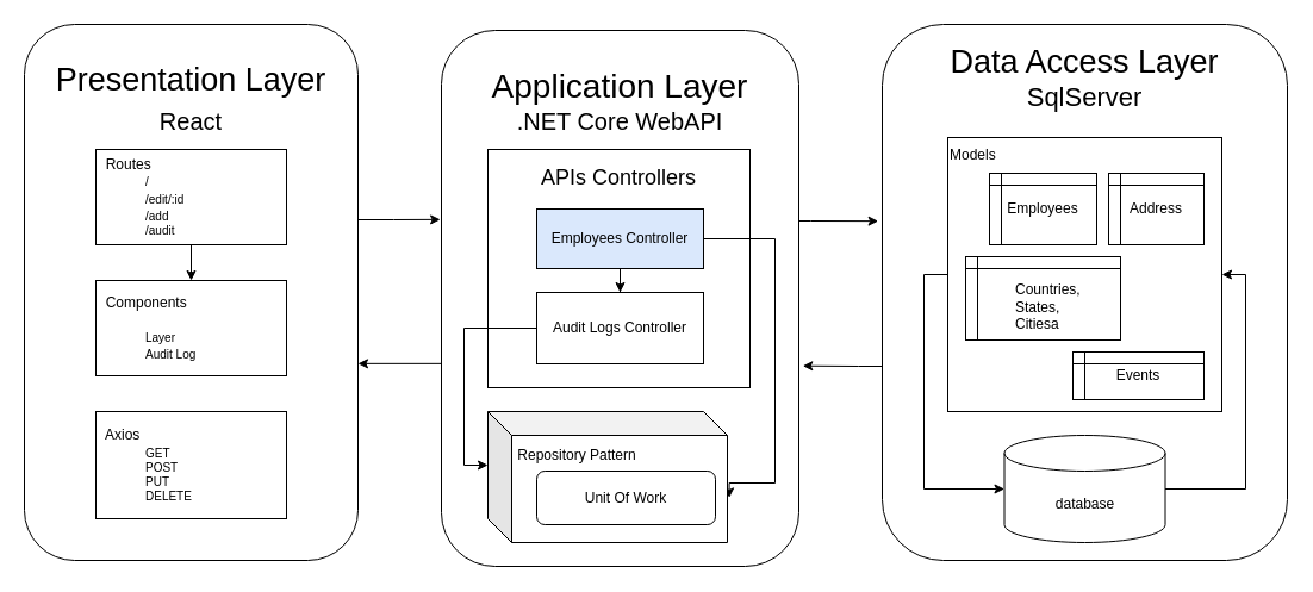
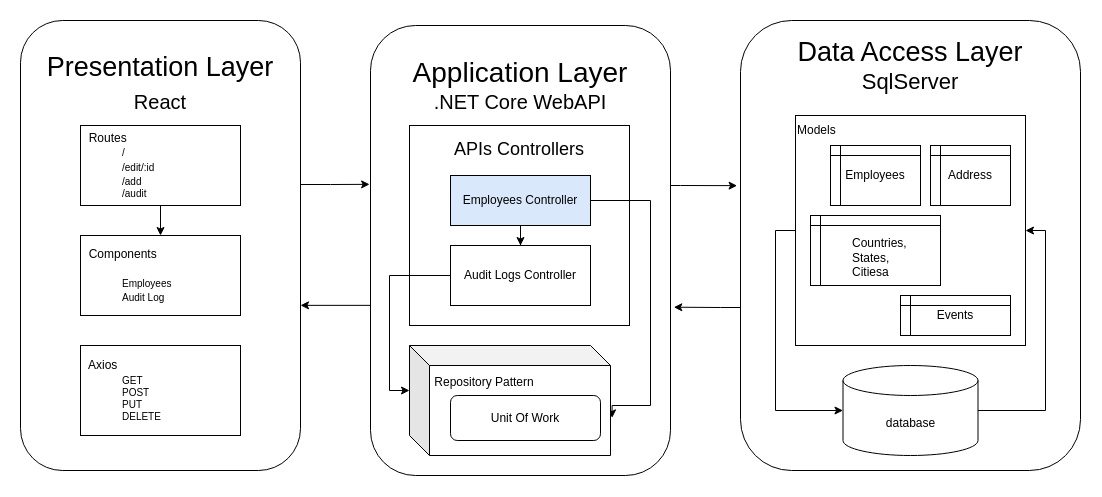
  <mxCell id="0" style=";html=1;" />
  <mxCell id="1" style=";html=1;" parent="0" />
  <mxCell id="2" style="edgeStyle=orthogonalEdgeStyle;rounded=0;orthogonalLoop=1;jettySize=auto;html=1;entryX=-0.003;entryY=0.353;entryDx=0;entryDy=0;entryPerimeter=0;" edge="1" parent="1" source="3" target="6"><mxGeometry relative="1" as="geometry"><Array as="points"><mxPoint x="330" y="184" /><mxPoint x="330" y="184" /></Array></mxGeometry></mxCell>
  <mxCell id="3" value="&lt;font style=&quot;font-size: 27px;&quot;&gt;Presentation Layer&lt;br&gt;&lt;/font&gt;&lt;font style=&quot;font-size: 20px;&quot;&gt;React&lt;/font&gt;&lt;font style=&quot;font-size: 27px;&quot;&gt;&lt;br&gt;&lt;br&gt;&lt;br&gt;&lt;br&gt;&lt;br&gt;&lt;br&gt;&lt;br&gt;&lt;br&gt;&lt;br&gt;&lt;br&gt;&lt;br&gt;&lt;/font&gt;" style="rounded=1;whiteSpace=wrap;html=1;" vertex="1" parent="1"><mxGeometry x="20" y="20" width="280" height="450" as="geometry" /></mxCell>
  <mxCell id="4" style="edgeStyle=orthogonalEdgeStyle;rounded=0;orthogonalLoop=1;jettySize=auto;html=1;entryX=1;entryY=0.633;entryDx=0;entryDy=0;entryPerimeter=0;" edge="1" parent="1" source="6" target="3"><mxGeometry relative="1" as="geometry"><Array as="points"><mxPoint x="380" y="305" /><mxPoint x="380" y="305" /></Array></mxGeometry></mxCell>
  <mxCell id="5" style="edgeStyle=orthogonalEdgeStyle;rounded=0;orthogonalLoop=1;jettySize=auto;html=1;entryX=-0.01;entryY=0.367;entryDx=0;entryDy=0;entryPerimeter=0;" edge="1" parent="1" source="6" target="8"><mxGeometry relative="1" as="geometry"><Array as="points"><mxPoint x="680" y="185" /><mxPoint x="680" y="185" /></Array></mxGeometry></mxCell>
  <mxCell id="6" value="&lt;font&gt;&lt;span style=&quot;font-size: 28px;&quot;&gt;Application Layer&lt;/span&gt;&lt;/font&gt;&lt;font style=&quot;&quot;&gt;&lt;br&gt;&lt;font style=&quot;font-size: 20px;&quot;&gt;.NET Core WebAPI&lt;/font&gt;&lt;/font&gt;&lt;font&gt;&lt;br&gt;&lt;br&gt;&lt;br&gt;&lt;br&gt;&lt;br&gt;&lt;br&gt;&lt;br&gt;&lt;br&gt;&lt;br&gt;&lt;br&gt;&lt;br&gt;&lt;br&gt;&lt;br&gt;&lt;br&gt;&lt;br&gt;&lt;br&gt;&lt;br&gt;&lt;br&gt;&lt;br&gt;&lt;br&gt;&lt;br&gt;&lt;br&gt;&lt;br&gt;&lt;br&gt;&lt;/font&gt;" style="rounded=1;whiteSpace=wrap;html=1;align=center;" vertex="1" parent="1"><mxGeometry x="370" y="25" width="300" height="450" as="geometry" /></mxCell>
  <mxCell id="7" style="edgeStyle=orthogonalEdgeStyle;rounded=0;orthogonalLoop=1;jettySize=auto;html=1;entryX=1.011;entryY=0.626;entryDx=0;entryDy=0;entryPerimeter=0;" edge="1" parent="1" source="8" target="6"><mxGeometry relative="1" as="geometry"><Array as="points"><mxPoint x="720" y="307" /><mxPoint x="720" y="307" /></Array></mxGeometry></mxCell>
  <mxCell id="8" value="&lt;font&gt;&lt;span style=&quot;font-size: 27px;&quot;&gt;Data Access Layer&lt;/span&gt;&lt;br&gt;&lt;/font&gt;&lt;font style=&quot;font-size: 22px;&quot;&gt;SqlServer&lt;/font&gt;&lt;font&gt;&lt;br&gt;&lt;br&gt;&lt;br&gt;&lt;br&gt;&lt;br&gt;&lt;br&gt;&lt;br&gt;&lt;br&gt;&lt;br&gt;&lt;br&gt;&lt;br&gt;&lt;br&gt;&lt;br&gt;&lt;br&gt;&lt;br&gt;&lt;br&gt;&lt;br&gt;&lt;br&gt;&lt;br&gt;&lt;br&gt;&lt;br&gt;&lt;br&gt;&lt;br&gt;&lt;br&gt;&lt;br&gt;&lt;br&gt;&lt;/font&gt;" style="rounded=1;whiteSpace=wrap;html=1;" vertex="1" parent="1"><mxGeometry x="740" y="20" width="340" height="450" as="geometry" /></mxCell>
  <mxCell id="9" style="edgeStyle=orthogonalEdgeStyle;rounded=0;orthogonalLoop=1;jettySize=auto;html=1;" edge="1" parent="1" source="10" target="11"><mxGeometry relative="1" as="geometry" /></mxCell>
  <mxCell id="10" value="&lt;blockquote style=&quot;margin: 0 0 0 40px; border: none; padding: 0px;&quot;&gt;&lt;/blockquote&gt;&lt;span style=&quot;background-color: initial;&quot;&gt;&amp;nbsp; Routes&lt;/span&gt;&lt;br&gt;&lt;blockquote style=&quot;margin: 0 0 0 40px; border: none; padding: 0px;&quot;&gt;&lt;span style=&quot;background-color: initial; font-size: 10px;&quot;&gt;/&lt;br&gt;&lt;/span&gt;&lt;span style=&quot;background-color: initial; font-size: 10px;&quot;&gt;/edit/:id&lt;br&gt;&lt;/span&gt;&lt;span style=&quot;background-color: initial; font-size: 10px;&quot;&gt;/add&lt;/span&gt;&lt;font style=&quot;font-size: 10px;&quot;&gt;&lt;div style=&quot;&quot;&gt;&lt;span style=&quot;background-color: initial;&quot;&gt;/audit&lt;/span&gt;&lt;/div&gt;&lt;/font&gt;&lt;/blockquote&gt;" style="rounded=0;whiteSpace=wrap;html=1;align=left;" vertex="1" parent="1"><mxGeometry x="80" y="125" width="160" height="80" as="geometry" /></mxCell>
- <mxCell id="11" value="&amp;nbsp; Components&lt;br&gt;&lt;font style=&quot;font-size: 10px;&quot;&gt;&lt;br&gt;&lt;/font&gt;&lt;blockquote style=&quot;margin: 0 0 0 40px; border: none; padding: 0px;&quot;&gt;&lt;font style=&quot;font-size: 10px;&quot;&gt;Layer&lt;br&gt;&lt;/font&gt;&lt;font style=&quot;font-size: 10px;&quot;&gt;Audit Log&lt;/font&gt;&lt;/blockquote&gt;" style="rounded=0;whiteSpace=wrap;html=1;align=left;" vertex="1" parent="1"><mxGeometry x="80" y="235" width="160" height="80" as="geometry" /></mxCell>
+ <mxCell id="11" value="&amp;nbsp; Components&lt;br&gt;&lt;font style=&quot;font-size: 10px;&quot;&gt;&lt;br&gt;&lt;/font&gt;&lt;blockquote style=&quot;margin: 0 0 0 40px; border: none; padding: 0px;&quot;&gt;&lt;font style=&quot;font-size: 10px;&quot;&gt;Employees&lt;br&gt;&lt;/font&gt;&lt;font style=&quot;font-size: 10px;&quot;&gt;Audit Log&lt;/font&gt;&lt;/blockquote&gt;" style="rounded=0;whiteSpace=wrap;html=1;align=left;" vertex="1" parent="1"><mxGeometry x="80" y="235" width="160" height="80" as="geometry" /></mxCell>
  <mxCell id="12" value="&lt;div style=&quot;&quot;&gt;&lt;span style=&quot;background-color: initial;&quot;&gt;&amp;nbsp; Axios&lt;/span&gt;&lt;/div&gt;&lt;blockquote style=&quot;margin: 0 0 0 40px; border: none; padding: 0px;&quot;&gt;&lt;div style=&quot;&quot;&gt;&lt;span style=&quot;font-size: 10px; background-color: initial;&quot;&gt;GET&lt;/span&gt;&lt;/div&gt;&lt;font style=&quot;font-size: 10px;&quot;&gt;&lt;div style=&quot;&quot;&gt;&lt;span style=&quot;background-color: initial;&quot;&gt;POST&lt;/span&gt;&lt;/div&gt;&lt;/font&gt;&lt;font style=&quot;font-size: 10px;&quot;&gt;&lt;div style=&quot;&quot;&gt;&lt;span style=&quot;background-color: initial;&quot;&gt;PUT&lt;/span&gt;&lt;/div&gt;&lt;/font&gt;&lt;font style=&quot;font-size: 10px;&quot;&gt;&lt;div style=&quot;&quot;&gt;&lt;span style=&quot;background-color: initial;&quot;&gt;DELETE&lt;/span&gt;&lt;/div&gt;&lt;/font&gt;&lt;/blockquote&gt;" style="rounded=0;whiteSpace=wrap;html=1;align=left;" vertex="1" parent="1"><mxGeometry x="80" y="345" width="160" height="90" as="geometry" /></mxCell>
  <mxCell id="13" value="&lt;font style=&quot;font-size: 18px;&quot;&gt;APIs Controllers&lt;br&gt;&lt;br&gt;&lt;br&gt;&lt;br&gt;&lt;br&gt;&lt;br&gt;&lt;br&gt;&lt;br&gt;&lt;/font&gt;" style="rounded=0;whiteSpace=wrap;html=1;" vertex="1" parent="1"><mxGeometry x="409" y="125" width="220" height="200" as="geometry" /></mxCell>
  <mxCell id="14" style="edgeStyle=orthogonalEdgeStyle;rounded=0;orthogonalLoop=1;jettySize=auto;html=1;entryX=0.5;entryY=0;entryDx=0;entryDy=0;" edge="1" parent="1" source="16" target="18"><mxGeometry relative="1" as="geometry" /></mxCell>
  <mxCell id="15" style="edgeStyle=orthogonalEdgeStyle;rounded=0;orthogonalLoop=1;jettySize=auto;html=1;entryX=1.008;entryY=0.658;entryDx=0;entryDy=0;entryPerimeter=0;" edge="1" parent="1" source="16" target="28"><mxGeometry relative="1" as="geometry"><Array as="points"><mxPoint x="650" y="200" /><mxPoint x="650" y="405" /><mxPoint x="612" y="405" /></Array></mxGeometry></mxCell>
  <mxCell id="16" value="Employees Controller" style="rounded=0;whiteSpace=wrap;html=1;fillColor=#dae8fc;" vertex="1" parent="1"><mxGeometry x="450" y="175" width="140" height="50" as="geometry" /></mxCell>
  <mxCell id="17" style="edgeStyle=orthogonalEdgeStyle;rounded=0;orthogonalLoop=1;jettySize=auto;html=1;entryX=0;entryY=0;entryDx=0;entryDy=45;entryPerimeter=0;" edge="1" parent="1" source="18" target="28"><mxGeometry relative="1" as="geometry"><Array as="points"><mxPoint x="389" y="275" /><mxPoint x="389" y="390" /></Array></mxGeometry></mxCell>
  <mxCell id="18" value="Audit Logs Controller" style="rounded=0;whiteSpace=wrap;html=1;" vertex="1" parent="1"><mxGeometry x="450" y="245" width="140" height="60" as="geometry" /></mxCell>
  <mxCell id="19" style="edgeStyle=orthogonalEdgeStyle;rounded=0;orthogonalLoop=1;jettySize=auto;html=1;entryX=1;entryY=0.5;entryDx=0;entryDy=0;" edge="1" parent="1" source="20" target="22"><mxGeometry relative="1" as="geometry"><Array as="points"><mxPoint x="1045" y="410" /><mxPoint x="1045" y="230" /></Array></mxGeometry></mxCell>
  <mxCell id="20" value="database" style="shape=cylinder3;whiteSpace=wrap;html=1;boundedLbl=1;backgroundOutline=1;size=15;" vertex="1" parent="1"><mxGeometry x="842.5" y="365" width="135" height="90" as="geometry" /></mxCell>
  <mxCell id="21" style="edgeStyle=orthogonalEdgeStyle;rounded=0;orthogonalLoop=1;jettySize=auto;html=1;exitX=0;exitY=0.5;exitDx=0;exitDy=0;entryX=0;entryY=0.5;entryDx=0;entryDy=0;entryPerimeter=0;" edge="1" parent="1" source="22" target="20"><mxGeometry relative="1" as="geometry" /></mxCell>
  <mxCell id="22" value="Models&lt;br&gt;&lt;br&gt;&lt;br&gt;&lt;br&gt;&lt;br&gt;&lt;br&gt;&lt;br&gt;&lt;br&gt;&lt;br&gt;&lt;br&gt;&lt;br&gt;&lt;br&gt;&lt;br&gt;&lt;br&gt;&lt;br&gt;" style="whiteSpace=wrap;html=1;aspect=fixed;align=left;" vertex="1" parent="1"><mxGeometry x="795" y="115" width="230" height="230" as="geometry" /></mxCell>
  <mxCell id="23" value="Employees" style="shape=internalStorage;whiteSpace=wrap;html=1;backgroundOutline=1;dx=10;dy=10;" vertex="1" parent="1"><mxGeometry x="830" y="145" width="90" height="60" as="geometry" /></mxCell>
  <mxCell id="24" value="Address" style="shape=internalStorage;whiteSpace=wrap;html=1;backgroundOutline=1;dx=10;dy=10;" vertex="1" parent="1"><mxGeometry x="930" y="145" width="80" height="60" as="geometry" /></mxCell>
  <mxCell id="25" value="Events" style="shape=internalStorage;whiteSpace=wrap;html=1;backgroundOutline=1;dx=10;dy=10;" vertex="1" parent="1"><mxGeometry x="900" y="295" width="110" height="40" as="geometry" /></mxCell>
  <mxCell id="26" value="&lt;blockquote style=&quot;margin: 0 0 0 40px; border: none; padding: 0px;&quot;&gt;&lt;br&gt;&lt;/blockquote&gt;&lt;blockquote style=&quot;margin: 0 0 0 40px; border: none; padding: 0px;&quot;&gt;Countries,&lt;br&gt;States,&lt;br&gt;Citiesa&lt;/blockquote&gt;" style="shape=internalStorage;whiteSpace=wrap;html=1;backgroundOutline=1;dx=10;dy=10;align=left;" vertex="1" parent="1"><mxGeometry x="810" y="215" width="130" height="70" as="geometry" /></mxCell>
  <mxCell id="27" style="edgeStyle=orthogonalEdgeStyle;rounded=0;orthogonalLoop=1;jettySize=auto;html=1;exitX=0.5;exitY=1;exitDx=0;exitDy=0;" edge="1" parent="1" source="13" target="13"><mxGeometry relative="1" as="geometry" /></mxCell>
  <mxCell id="28" value="&amp;nbsp;Repository Pattern&amp;nbsp;&lt;font style=&quot;font-size: 2px;&quot;&gt;&lt;br&gt;&lt;br&gt;&lt;br&gt;&lt;/font&gt;&lt;br&gt;&lt;br&gt;" style="shape=cube;whiteSpace=wrap;html=1;boundedLbl=1;backgroundOutline=1;darkOpacity=0.05;darkOpacity2=0.1;align=left;" vertex="1" parent="1"><mxGeometry x="409" y="345" width="201" height="110" as="geometry" /></mxCell>
  <mxCell id="29" value="Unit Of Work" style="rounded=1;whiteSpace=wrap;html=1;" vertex="1" parent="1"><mxGeometry x="450" y="395" width="150" height="45" as="geometry" /></mxCell>
